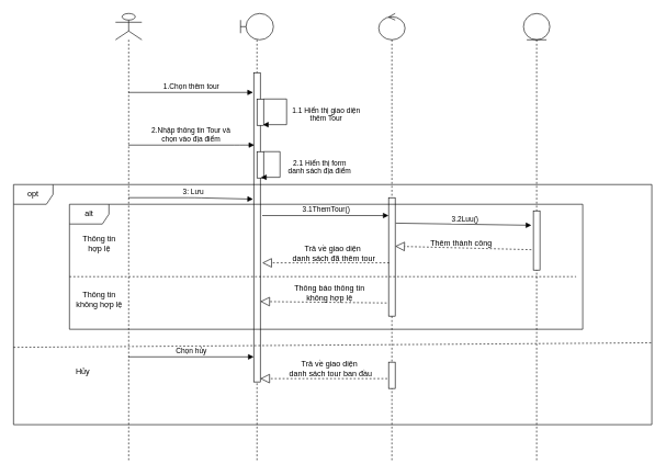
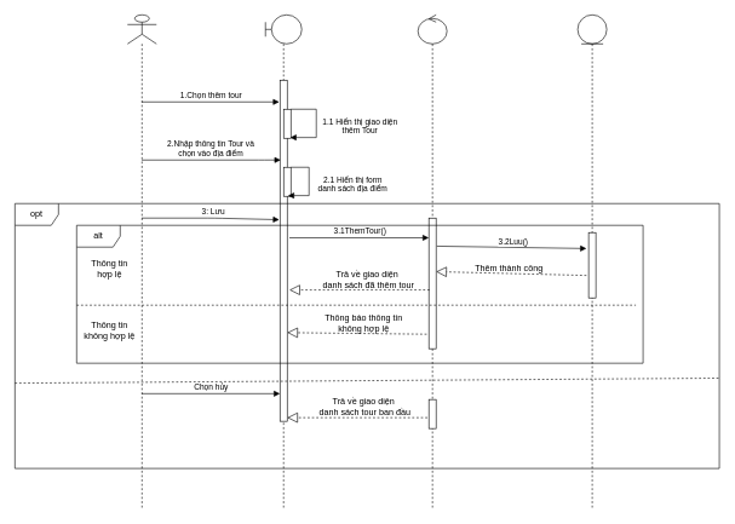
  <mxCell id="0" />
  <mxCell id="1" parent="0" />
  <mxCell id="2" value="" style="shape=umlLifeline;participant=umlActor;perimeter=lifelinePerimeter;whiteSpace=wrap;html=1;container=1;collapsible=0;recursiveResize=0;verticalAlign=top;spacingTop=36;outlineConnect=0;" vertex="1" parent="1"><mxGeometry x="175" y="20" width="40" height="680" as="geometry" /></mxCell>
  <mxCell id="3" value="" style="shape=umlLifeline;participant=umlBoundary;perimeter=lifelinePerimeter;whiteSpace=wrap;html=1;container=1;collapsible=0;recursiveResize=0;verticalAlign=top;spacingTop=36;outlineConnect=0;" vertex="1" parent="1"><mxGeometry x="365" y="20" width="50" height="680" as="geometry" /></mxCell>
  <mxCell id="4" value="" style="html=1;points=[];perimeter=orthogonalPerimeter;" vertex="1" parent="3"><mxGeometry x="20" y="90" width="10" height="470" as="geometry" /></mxCell>
  <mxCell id="5" value="" style="html=1;points=[];perimeter=orthogonalPerimeter;" vertex="1" parent="3"><mxGeometry x="25" y="130" width="10" height="40" as="geometry" /></mxCell>
  <mxCell id="6" value="1.1 Hiển thị giao diện &lt;br&gt;thêm Tour" style="html=1;verticalAlign=bottom;endArrow=block;entryX=0.9;entryY=0.975;entryDx=0;entryDy=0;entryPerimeter=0;rounded=0;" edge="1" parent="3" source="5" target="5"><mxGeometry x="0.345" y="-60" width="80" relative="1" as="geometry"><mxPoint x="70" y="130" as="sourcePoint" /><mxPoint x="70" y="290" as="targetPoint" /><Array as="points"><mxPoint x="70" y="130" /><mxPoint x="70" y="169" /></Array><mxPoint x="60" y="60" as="offset" /></mxGeometry></mxCell>
  <mxCell id="7" value="" style="html=1;points=[];perimeter=orthogonalPerimeter;" vertex="1" parent="3"><mxGeometry x="25" y="210" width="10" height="40" as="geometry" /></mxCell>
  <mxCell id="8" value="2.1 Hiển thị form &lt;br&gt;danh sách địa điểm" style="html=1;verticalAlign=bottom;endArrow=block;entryX=0.6;entryY=0.975;entryDx=0;entryDy=0;entryPerimeter=0;rounded=0;" edge="1" parent="3" source="7" target="7"><mxGeometry x="0.376" y="-60" width="80" relative="1" as="geometry"><mxPoint x="70" y="200" as="sourcePoint" /><mxPoint x="60" y="280" as="targetPoint" /><Array as="points"><mxPoint x="60" y="210" /><mxPoint x="60" y="249" /></Array><mxPoint x="60" y="60" as="offset" /></mxGeometry></mxCell>
  <mxCell id="9" value="" style="shape=umlLifeline;participant=umlControl;perimeter=lifelinePerimeter;whiteSpace=wrap;html=1;container=1;collapsible=0;recursiveResize=0;verticalAlign=top;spacingTop=36;outlineConnect=0;" vertex="1" parent="1"><mxGeometry x="575" y="20" width="40" height="680" as="geometry" /></mxCell>
  <mxCell id="10" value="" style="html=1;points=[];perimeter=orthogonalPerimeter;" vertex="1" parent="9"><mxGeometry x="15" y="280" width="10" height="180" as="geometry" /></mxCell>
  <mxCell id="11" value="" style="html=1;points=[];perimeter=orthogonalPerimeter;" vertex="1" parent="9"><mxGeometry x="15" y="530" width="10" height="40" as="geometry" /></mxCell>
  <mxCell id="12" value="" style="shape=umlLifeline;participant=umlEntity;perimeter=lifelinePerimeter;whiteSpace=wrap;html=1;container=1;collapsible=0;recursiveResize=0;verticalAlign=top;spacingTop=36;outlineConnect=0;" vertex="1" parent="1"><mxGeometry x="795" y="20" width="40" height="680" as="geometry" /></mxCell>
  <mxCell id="13" value="" style="html=1;points=[];perimeter=orthogonalPerimeter;" vertex="1" parent="12"><mxGeometry x="15" y="300" width="10" height="90" as="geometry" /></mxCell>
  <mxCell id="14" value="1.Chọn thêm tour" style="html=1;verticalAlign=bottom;endArrow=block;" edge="1" parent="1" source="2"><mxGeometry width="80" relative="1" as="geometry"><mxPoint x="435" y="150" as="sourcePoint" /><mxPoint x="384" y="140" as="targetPoint" /></mxGeometry></mxCell>
  <mxCell id="15" value="2.Nhập thông tin Tour và&amp;nbsp;&lt;br&gt;&amp;nbsp;chọn vào địa điểm&amp;nbsp;&amp;nbsp;" style="html=1;verticalAlign=bottom;endArrow=block;entryX=0.1;entryY=0.234;entryDx=0;entryDy=0;entryPerimeter=0;" edge="1" parent="1" source="2" target="4"><mxGeometry width="80" relative="1" as="geometry"><mxPoint x="435" y="240" as="sourcePoint" /><mxPoint x="515" y="240" as="targetPoint" /><Array as="points"><mxPoint x="365" y="220" /></Array></mxGeometry></mxCell>
  <mxCell id="16" value="3.1ThemTour()" style="html=1;verticalAlign=bottom;endArrow=block;exitX=1.3;exitY=0.462;exitDx=0;exitDy=0;exitPerimeter=0;" edge="1" parent="1" source="4" target="10"><mxGeometry x="0.01" width="80" relative="1" as="geometry"><mxPoint x="435" y="310" as="sourcePoint" /><mxPoint x="505" y="330" as="targetPoint" /><mxPoint as="offset" /></mxGeometry></mxCell>
  <mxCell id="17" value="3.2Luu()" style="html=1;verticalAlign=bottom;endArrow=block;entryX=-0.3;entryY=0.244;entryDx=0;entryDy=0;entryPerimeter=0;exitX=1.1;exitY=0.215;exitDx=0;exitDy=0;exitPerimeter=0;" edge="1" parent="1" source="10" target="13"><mxGeometry x="0.01" y="-2" width="80" relative="1" as="geometry"><mxPoint x="435" y="310" as="sourcePoint" /><mxPoint x="515" y="310" as="targetPoint" /><mxPoint x="1" as="offset" /></mxGeometry></mxCell>
  <mxCell id="18" value="" style="endArrow=block;dashed=1;endFill=0;endSize=12;html=1;exitX=-0.3;exitY=0.656;exitDx=0;exitDy=0;exitPerimeter=0;entryX=1;entryY=0.41;entryDx=0;entryDy=0;entryPerimeter=0;" edge="1" parent="1" source="13" target="10"><mxGeometry width="160" relative="1" as="geometry"><mxPoint x="812" y="370" as="sourcePoint" /><mxPoint x="605" y="380" as="targetPoint" /></mxGeometry></mxCell>
  <mxCell id="19" value="Thêm thành công" style="text;html=1;align=center;verticalAlign=middle;resizable=0;points=[];autosize=1;" vertex="1" parent="1"><mxGeometry x="645" y="360" width="110" height="20" as="geometry" /></mxCell>
  <mxCell id="20" value="" style="endArrow=block;dashed=1;endFill=0;endSize=12;html=1;entryX=1.3;entryY=0.615;entryDx=0;entryDy=0;entryPerimeter=0;" edge="1" parent="1" target="4"><mxGeometry width="160" relative="1" as="geometry"><mxPoint x="591" y="399" as="sourcePoint" /><mxPoint x="555" y="310" as="targetPoint" /></mxGeometry></mxCell>
  <mxCell id="21" value="Trả về giao diện&lt;br&gt;&amp;nbsp;danh sách đã thêm tour" style="text;html=1;align=center;verticalAlign=middle;resizable=0;points=[];autosize=1;" vertex="1" parent="1"><mxGeometry x="435" y="370" width="140" height="30" as="geometry" /></mxCell>
  <mxCell id="22" value="" style="endArrow=block;dashed=1;endFill=0;endSize=12;html=1;entryX=1;entryY=0.74;entryDx=0;entryDy=0;entryPerimeter=0;exitX=-0.3;exitY=0.889;exitDx=0;exitDy=0;exitPerimeter=0;" edge="1" parent="1" source="10" target="4"><mxGeometry width="160" relative="1" as="geometry"><mxPoint x="395" y="510" as="sourcePoint" /><mxPoint x="555" y="510" as="targetPoint" /></mxGeometry></mxCell>
  <mxCell id="23" value="Thông báo thông tin &lt;br&gt;không hợp lệ" style="text;html=1;align=center;verticalAlign=middle;resizable=0;points=[];autosize=1;" vertex="1" parent="1"><mxGeometry x="440" y="430" width="120" height="30" as="geometry" /></mxCell>
  <mxCell id="24" value="" style="endArrow=block;dashed=1;endFill=0;endSize=12;html=1;exitX=-0.2;exitY=0.625;exitDx=0;exitDy=0;exitPerimeter=0;" edge="1" parent="1" source="11" target="4"><mxGeometry width="160" relative="1" as="geometry"><mxPoint x="395" y="500" as="sourcePoint" /><mxPoint x="555" y="500" as="targetPoint" /></mxGeometry></mxCell>
  <mxCell id="25" value="Trả về giao diện&lt;br&gt;&amp;nbsp;danh sách tour ban đầu" style="text;html=1;align=center;verticalAlign=middle;resizable=0;points=[];autosize=1;" vertex="1" parent="1"><mxGeometry x="430" y="545" width="140" height="30" as="geometry" /></mxCell>
  <mxCell id="26" value="alt" style="shape=umlFrame;whiteSpace=wrap;html=1;" vertex="1" parent="1"><mxGeometry x="105" y="310" width="780" height="190" as="geometry" /></mxCell>
  <mxCell id="27" value="" style="endArrow=none;dashed=1;html=1;exitX=0;exitY=0.579;exitDx=0;exitDy=0;exitPerimeter=0;" edge="1" parent="1" source="26"><mxGeometry width="50" height="50" relative="1" as="geometry"><mxPoint x="105" y="422" as="sourcePoint" /><mxPoint x="875" y="420" as="targetPoint" /></mxGeometry></mxCell>
  <mxCell id="28" value="Thông tin &lt;br&gt;hợp lệ" style="text;html=1;align=center;verticalAlign=middle;resizable=0;points=[];autosize=1;" vertex="1" parent="1"><mxGeometry x="115" y="355" width="70" height="30" as="geometry" /></mxCell>
  <mxCell id="29" value="Thông tin &lt;br&gt;không hợp lệ" style="text;html=1;align=center;verticalAlign=middle;resizable=0;points=[];autosize=1;" vertex="1" parent="1"><mxGeometry x="105" y="440" width="90" height="30" as="geometry" /></mxCell>
  <mxCell id="30" value="opt" style="shape=umlFrame;whiteSpace=wrap;html=1;" vertex="1" parent="1"><mxGeometry x="20" y="280" width="970" height="365" as="geometry" /></mxCell>
  <mxCell id="31" value="" style="endArrow=none;dashed=1;html=1;entryX=1;entryY=0.659;entryDx=0;entryDy=0;entryPerimeter=0;exitX=0;exitY=0.678;exitDx=0;exitDy=0;exitPerimeter=0;" edge="1" parent="1" source="30" target="30"><mxGeometry width="50" height="50" relative="1" as="geometry"><mxPoint x="62" y="525" as="sourcePoint" /><mxPoint x="505" y="450" as="targetPoint" /></mxGeometry></mxCell>
- <mxCell id="32" value="Hủy" style="text;html=1;align=center;verticalAlign=middle;resizable=0;points=[];autosize=1;" vertex="1" parent="1"><mxGeometry x="105" y="555" width="40" height="20" as="geometry" /></mxCell>
  <mxCell id="33" value="Chọn hủy" style="html=1;verticalAlign=bottom;endArrow=block;entryX=0;entryY=0.919;entryDx=0;entryDy=0;entryPerimeter=0;" edge="1" parent="1" source="2" target="4"><mxGeometry width="80" relative="1" as="geometry"><mxPoint x="435" y="520" as="sourcePoint" /><mxPoint x="515" y="520" as="targetPoint" /></mxGeometry></mxCell>
  <mxCell id="34" value="3: Lưu" style="html=1;verticalAlign=bottom;endArrow=block;entryX=-0.1;entryY=0.409;entryDx=0;entryDy=0;entryPerimeter=0;" edge="1" parent="1" source="2" target="4"><mxGeometry x="0.031" width="80" relative="1" as="geometry"><mxPoint x="435" y="320" as="sourcePoint" /><mxPoint x="515" y="320" as="targetPoint" /><Array as="points"><mxPoint x="295" y="300" /></Array><mxPoint as="offset" /></mxGeometry></mxCell>
